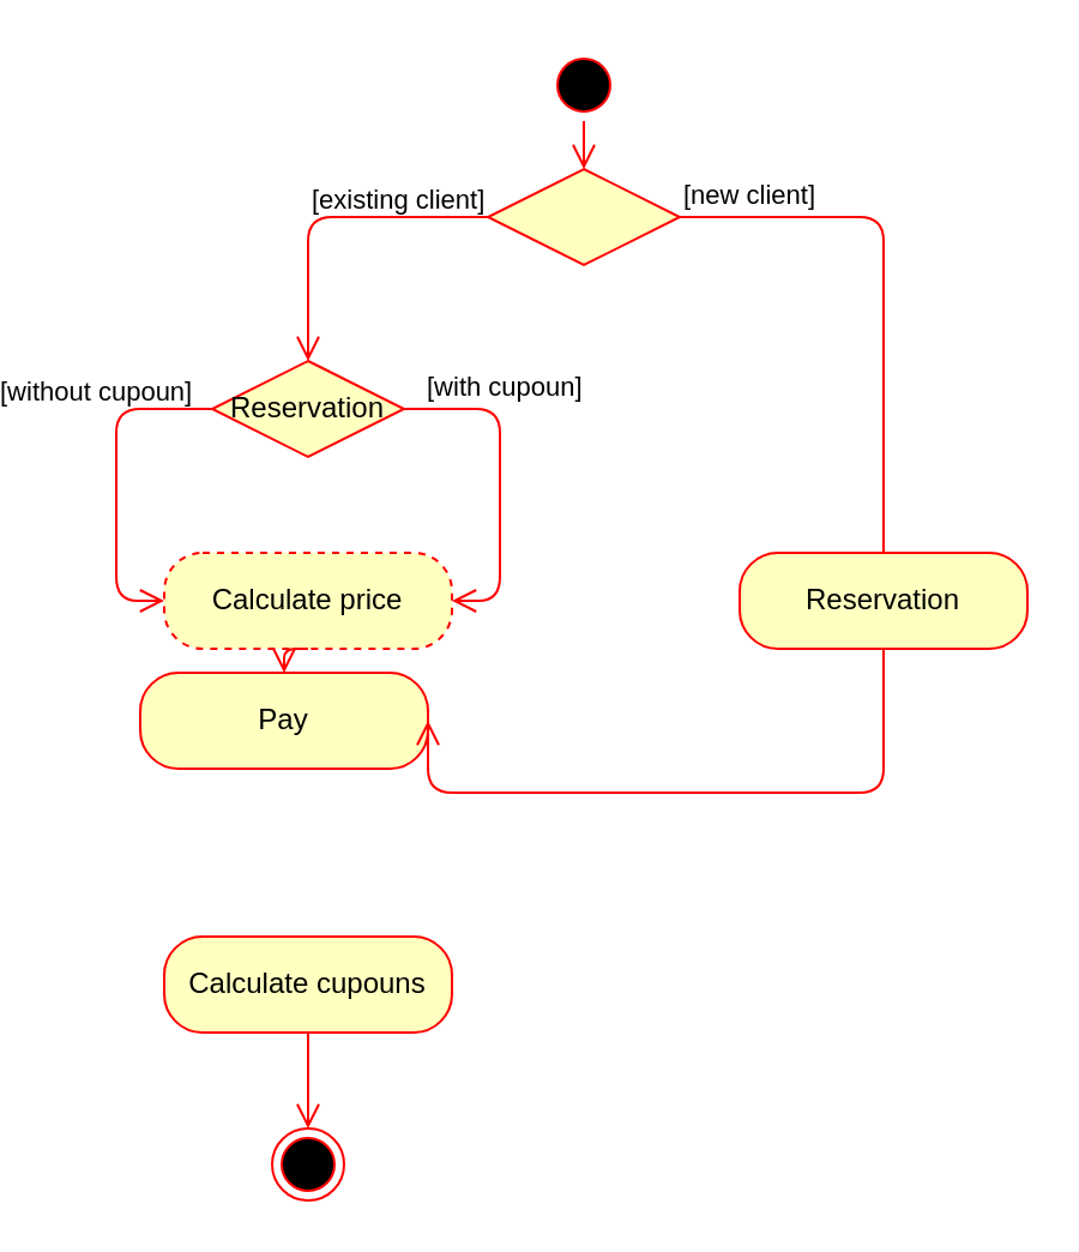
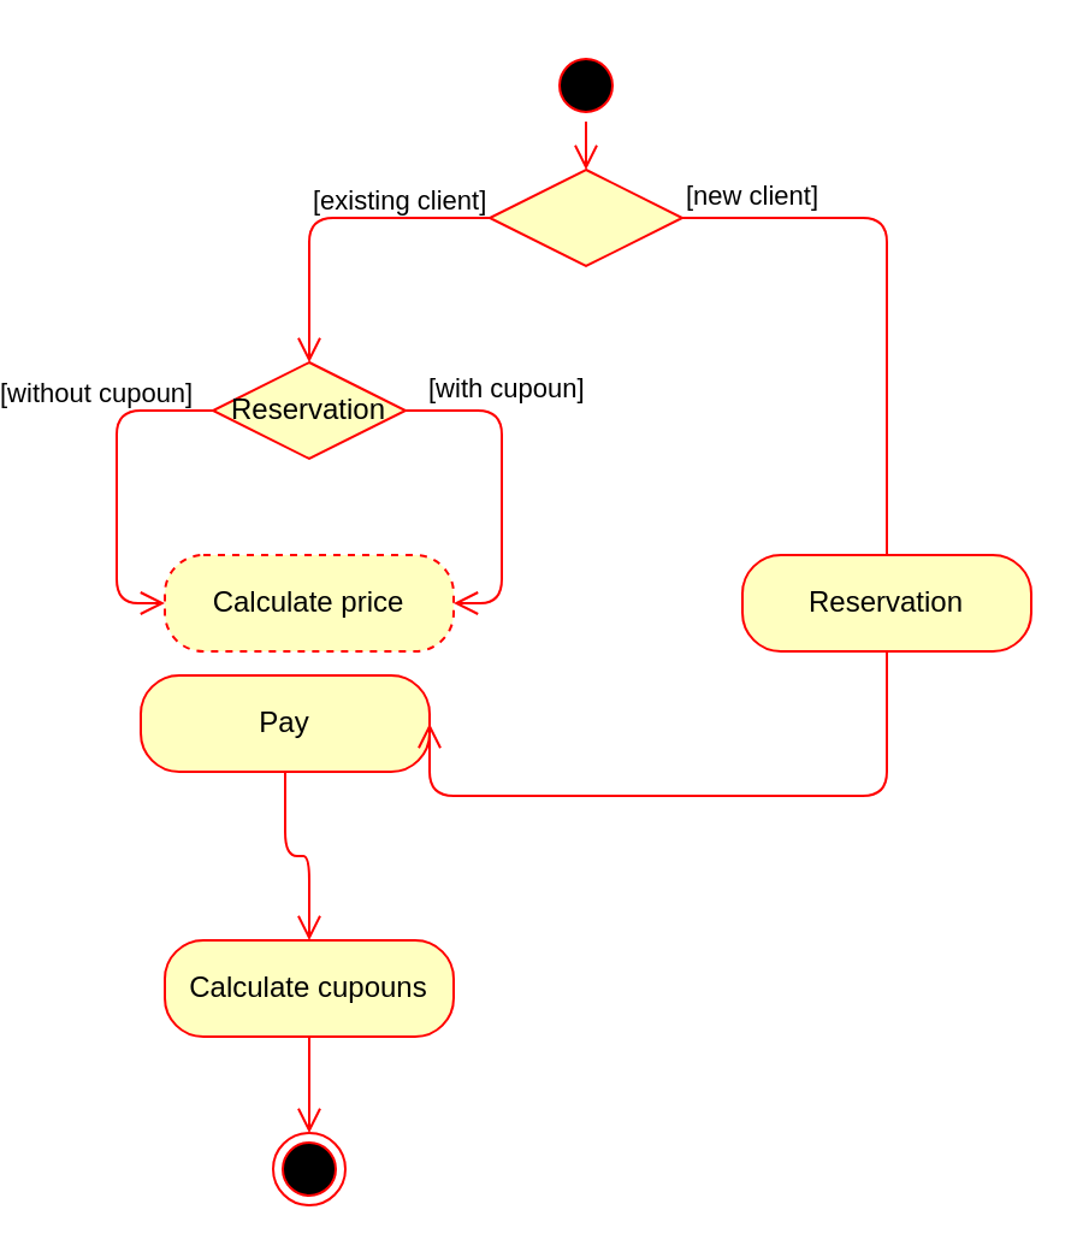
  <mxCell id="0" />
  <mxCell id="1" parent="0" />
  <mxCell id="2" value="" style="ellipse;html=1;shape=startState;fillColor=#000000;strokeColor=#ff0000;" vertex="1" parent="1"><mxGeometry x="200" y="20" width="30" height="30" as="geometry" /></mxCell>
  <mxCell id="3" value="" style="edgeStyle=orthogonalEdgeStyle;html=1;verticalAlign=bottom;endArrow=open;endSize=8;strokeColor=#ff0000;" edge="1" source="2" parent="1" target="4"><mxGeometry relative="1" as="geometry"><mxPoint x="135" y="150" as="targetPoint" /></mxGeometry></mxCell>
  <mxCell id="4" value="" style="rhombus;whiteSpace=wrap;html=1;fillColor=#ffffc0;strokeColor=#ff0000;" vertex="1" parent="1"><mxGeometry x="175" y="70" width="80" height="40" as="geometry" /></mxCell>
  <mxCell id="5" value="[new client]" style="edgeStyle=orthogonalEdgeStyle;html=1;align=left;verticalAlign=bottom;endArrow=open;endSize=8;strokeColor=#ff0000;entryX=0.5;entryY=0;entryDx=0;entryDy=0;" edge="1" source="4" parent="1" target="12"><mxGeometry x="-1" relative="1" as="geometry"><mxPoint x="350" y="150" as="targetPoint" /><Array as="points"><mxPoint x="340" y="90" /><mxPoint x="340" y="270" /></Array></mxGeometry></mxCell>
  <mxCell id="6" value="[with cupoun]" style="edgeStyle=orthogonalEdgeStyle;html=1;align=left;verticalAlign=bottom;endArrow=open;endSize=8;strokeColor=#ff0000;entryX=1;entryY=0.5;entryDx=0;entryDy=0;exitX=1;exitY=0.5;exitDx=0;exitDy=0;" edge="1" source="17" parent="1" target="8"><mxGeometry x="-0.889" relative="1" as="geometry"><mxPoint x="340" y="490" as="targetPoint" /><Array as="points"><mxPoint x="180" y="170" /><mxPoint x="180" y="250" /></Array><mxPoint as="offset" /></mxGeometry></mxCell>
  <mxCell id="7" value="[without cupoun]" style="edgeStyle=orthogonalEdgeStyle;html=1;align=left;verticalAlign=top;endArrow=open;endSize=8;strokeColor=#ff0000;entryX=0;entryY=0.5;entryDx=0;entryDy=0;exitX=0;exitY=0.5;exitDx=0;exitDy=0;" edge="1" source="17" parent="1" target="8"><mxGeometry x="-0.429" y="-54" relative="1" as="geometry"><mxPoint x="100" y="520" as="targetPoint" /><Array as="points"><mxPoint x="20" y="170" /><mxPoint x="20" y="250" /></Array><mxPoint x="4" y="-20" as="offset" /></mxGeometry></mxCell>
  <mxCell id="8" value="Calculate price" style="rounded=1;whiteSpace=wrap;html=1;arcSize=40;fontColor=#000000;fillColor=#ffffc0;strokeColor=#ff0000;dashed=1;" vertex="1" parent="1"><mxGeometry x="40" y="230" width="120" height="40" as="geometry" /></mxCell>
- <mxCell id="9" value="" style="edgeStyle=orthogonalEdgeStyle;html=1;verticalAlign=bottom;endArrow=open;endSize=8;strokeColor=#ff0000;exitX=0.5;exitY=1;exitDx=0;exitDy=0;entryX=0.5;entryY=0;entryDx=0;entryDy=0;" edge="1" source="8" parent="1" target="10"><mxGeometry relative="1" as="geometry"><mxPoint x="215" y="610" as="targetPoint" /></mxGeometry></mxCell>
  <mxCell id="10" value="Pay" style="rounded=1;whiteSpace=wrap;html=1;arcSize=40;fontColor=#000000;fillColor=#ffffc0;strokeColor=#ff0000;" vertex="1" parent="1"><mxGeometry x="30" y="280" width="120" height="40" as="geometry" /></mxCell>
+ <mxCell id="11" value="" style="edgeStyle=orthogonalEdgeStyle;html=1;verticalAlign=bottom;endArrow=open;endSize=8;strokeColor=#ff0000;entryX=0.5;entryY=0;entryDx=0;entryDy=0;" edge="1" source="10" parent="1" target="14"><mxGeometry relative="1" as="geometry"><mxPoint x="100" y="830" as="targetPoint" /></mxGeometry></mxCell>
  <mxCell id="12" value="Reservation" style="rounded=1;whiteSpace=wrap;html=1;arcSize=40;fontColor=#000000;fillColor=#ffffc0;strokeColor=#ff0000;" vertex="1" parent="1"><mxGeometry x="280" y="230" width="120" height="40" as="geometry" /></mxCell>
  <mxCell id="13" value="" style="edgeStyle=orthogonalEdgeStyle;html=1;verticalAlign=bottom;endArrow=open;endSize=8;strokeColor=#ff0000;exitX=0.5;exitY=1;exitDx=0;exitDy=0;entryX=1;entryY=0.5;entryDx=0;entryDy=0;" edge="1" source="12" parent="1" target="10"><mxGeometry relative="1" as="geometry"><mxPoint x="410" y="430" as="targetPoint" /><Array as="points"><mxPoint x="340" y="330" /></Array></mxGeometry></mxCell>
  <mxCell id="14" value="Calculate cupouns" style="rounded=1;whiteSpace=wrap;html=1;arcSize=40;fontColor=#000000;fillColor=#ffffc0;strokeColor=#ff0000;" vertex="1" parent="1"><mxGeometry x="40" y="390" width="120" height="40" as="geometry" /></mxCell>
  <mxCell id="15" value="" style="edgeStyle=orthogonalEdgeStyle;html=1;verticalAlign=bottom;endArrow=open;endSize=8;strokeColor=#ff0000;entryX=0.5;entryY=0;entryDx=0;entryDy=0;" edge="1" source="14" parent="1" target="16"><mxGeometry relative="1" as="geometry"><mxPoint x="100" y="930" as="targetPoint" /></mxGeometry></mxCell>
  <mxCell id="16" value="" style="ellipse;html=1;shape=endState;fillColor=#000000;strokeColor=#ff0000;" vertex="1" parent="1"><mxGeometry x="85" y="470" width="30" height="30" as="geometry" /></mxCell>
  <mxCell id="17" value="Reservation" style="rhombus;whiteSpace=wrap;html=1;fillColor=#ffffc0;strokeColor=#ff0000;" vertex="1" parent="1"><mxGeometry x="60" y="150" width="80" height="40" as="geometry" /></mxCell>
  <mxCell id="18" value="[existing client]" style="edgeStyle=orthogonalEdgeStyle;html=1;align=left;verticalAlign=top;endArrow=open;endSize=8;strokeColor=#ff0000;exitX=0;exitY=0.5;exitDx=0;exitDy=0;entryX=0.5;entryY=0;entryDx=0;entryDy=0;" edge="1" parent="1" source="4" target="17"><mxGeometry x="0.111" y="-20" relative="1" as="geometry"><mxPoint x="100" y="310" as="targetPoint" /><mxPoint x="175" y="90" as="sourcePoint" /><mxPoint x="20" y="-20" as="offset" /></mxGeometry></mxCell>
